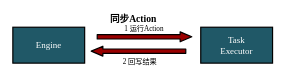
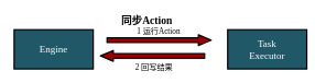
  <mxCell id="0" />
  <mxCell id="1" parent="0" />
  <mxCell id="2" value="Engine" style="rounded=0;whiteSpace=wrap;html=1;strokeWidth=2;fillColor=#205867;fontColor=#FFFFFF;fontFamily=Lucida Console;fontSize=15;labelBorderColor=none;labelBackgroundColor=none;" vertex="1" parent="1"><mxGeometry x="20" y="45" width="120" height="60" as="geometry" /></mxCell>
  <mxCell id="3" value="" style="shape=flexArrow;endArrow=classic;html=1;width=6.286;endSize=5.811;endWidth=7.265;fillColor=#990000;strokeWidth=2;" edge="1" parent="1"><mxGeometry width="50" height="50" relative="1" as="geometry"><mxPoint x="160" y="61" as="sourcePoint" /><mxPoint x="320" y="61" as="targetPoint" /></mxGeometry></mxCell>
  <mxCell id="4" value="1 运行Action" style="edgeLabel;html=1;align=center;verticalAlign=middle;resizable=0;points=[];fontSize=12;fontFamily=Lucida Console;labelBackgroundColor=none;" vertex="1" connectable="0" parent="3"><mxGeometry x="-0.234" y="4" relative="1" as="geometry"><mxPoint x="17.86" y="-11" as="offset" /></mxGeometry></mxCell>
- <mxCell id="5" value="Task&lt;br style=&quot;font-size: 15px;&quot;&gt;Executor" style="rounded=0;whiteSpace=wrap;html=1;strokeWidth=2;fontSize=15;fontFamily=Lucida Console;fontColor=#FFFFFF;fillColor=#205867;" vertex="1" parent="1"><mxGeometry x="334" y="45" width="120" height="60" as="geometry" /></mxCell>
+ <mxCell id="5" value="Task&lt;br style=&quot;font-size: 15px;&quot;&gt;Executor" style="rounded=0;whiteSpace=wrap;html=1;strokeWidth=2;fontSize=15;fontFamily=Lucida Console;fontColor=#FFFFFF;fillColor=#205867;" vertex="1" parent="1"><mxGeometry x="344" y="45" width="120" height="60" as="geometry" /></mxCell>
  <mxCell id="6" value="" style="shape=flexArrow;endArrow=classic;html=1;width=6.286;endSize=5.811;endWidth=7.265;fillColor=#990000;strokeWidth=2;" edge="1" parent="1"><mxGeometry width="50" height="50" relative="1" as="geometry"><mxPoint x="310" y="85" as="sourcePoint" /><mxPoint x="150" y="85" as="targetPoint" /></mxGeometry></mxCell>
  <mxCell id="7" value="2 回写结果" style="edgeLabel;html=1;align=center;verticalAlign=middle;resizable=0;points=[];fontSize=12;fontFamily=Lucida Console;labelBackgroundColor=none;" vertex="1" connectable="0" parent="6"><mxGeometry x="-0.234" y="4" relative="1" as="geometry"><mxPoint x="-17.86" y="13" as="offset" /></mxGeometry></mxCell>
  <mxCell id="8" value="&lt;font style=&quot;font-size: 16px&quot;&gt;&lt;b&gt;同步Action&lt;/b&gt;&lt;/font&gt;" style="text;html=1;resizable=0;autosize=1;align=center;verticalAlign=middle;points=[];fillColor=none;strokeColor=none;rounded=0;labelBackgroundColor=none;fontFamily=Verdana;fontSize=12;fontColor=#000000;" vertex="1" parent="1"><mxGeometry x="171" y="20" width="100" height="20" as="geometry" /></mxCell>
